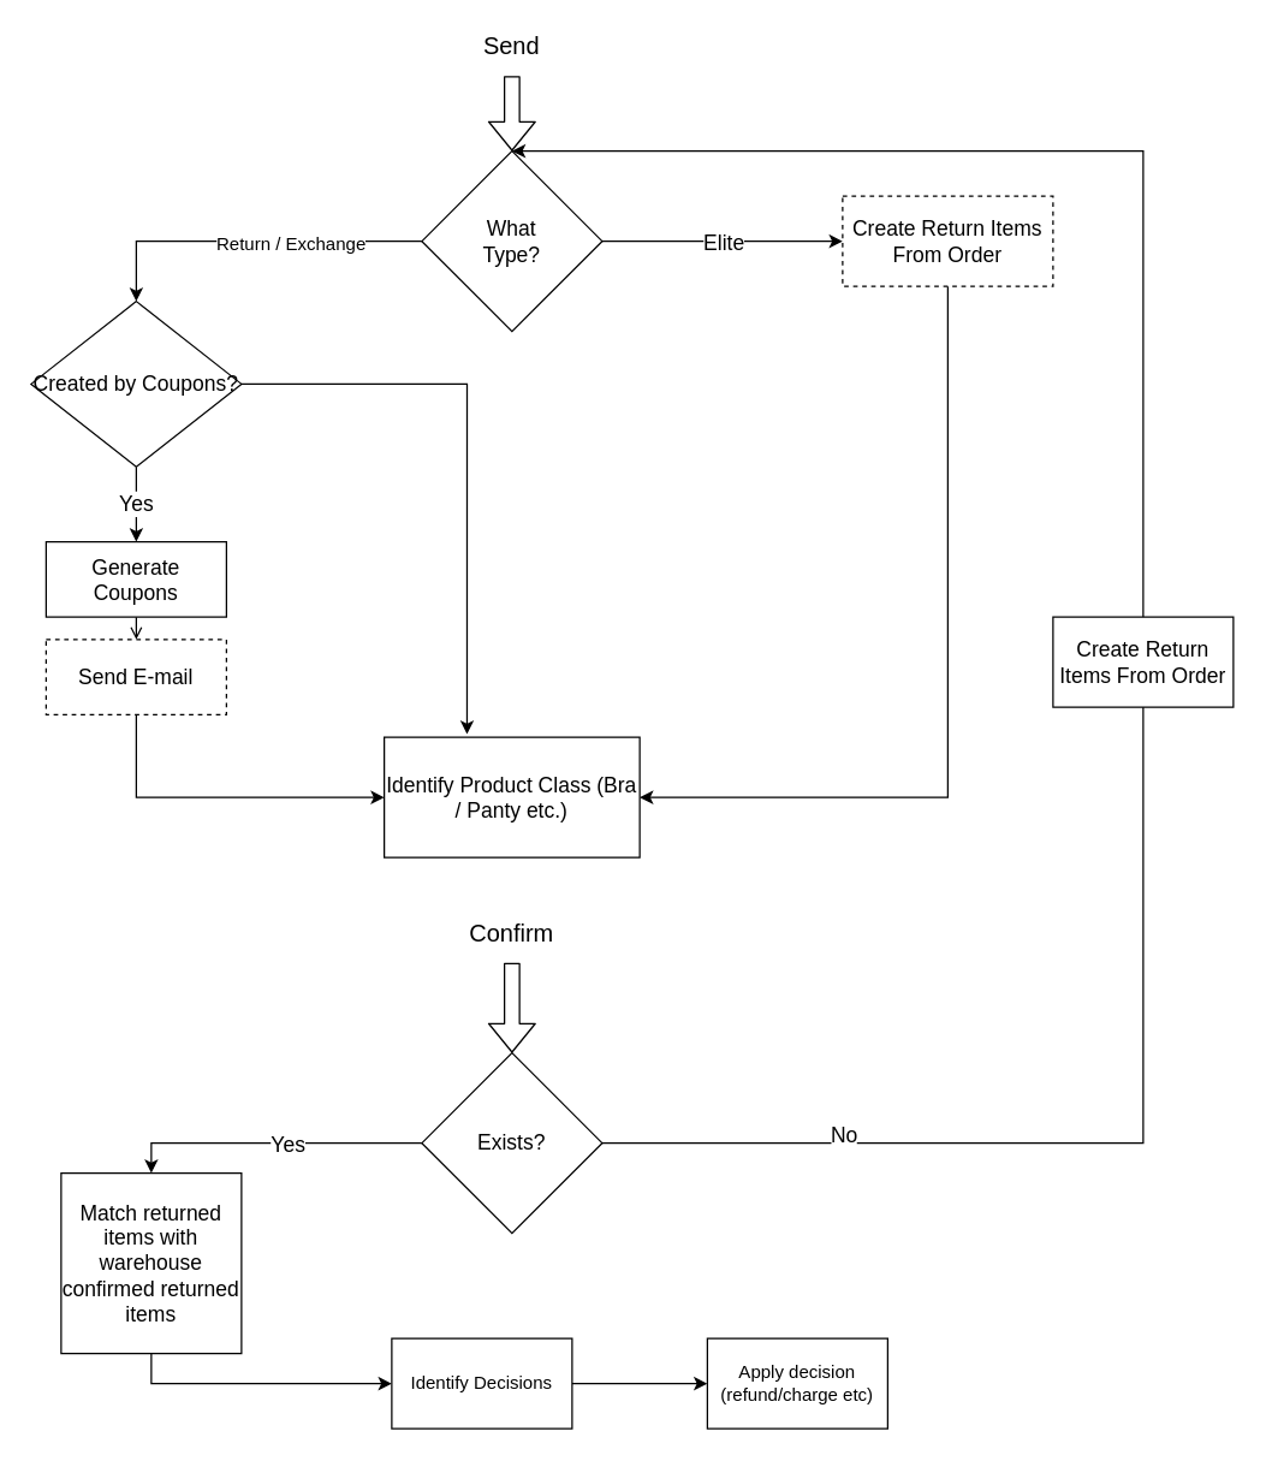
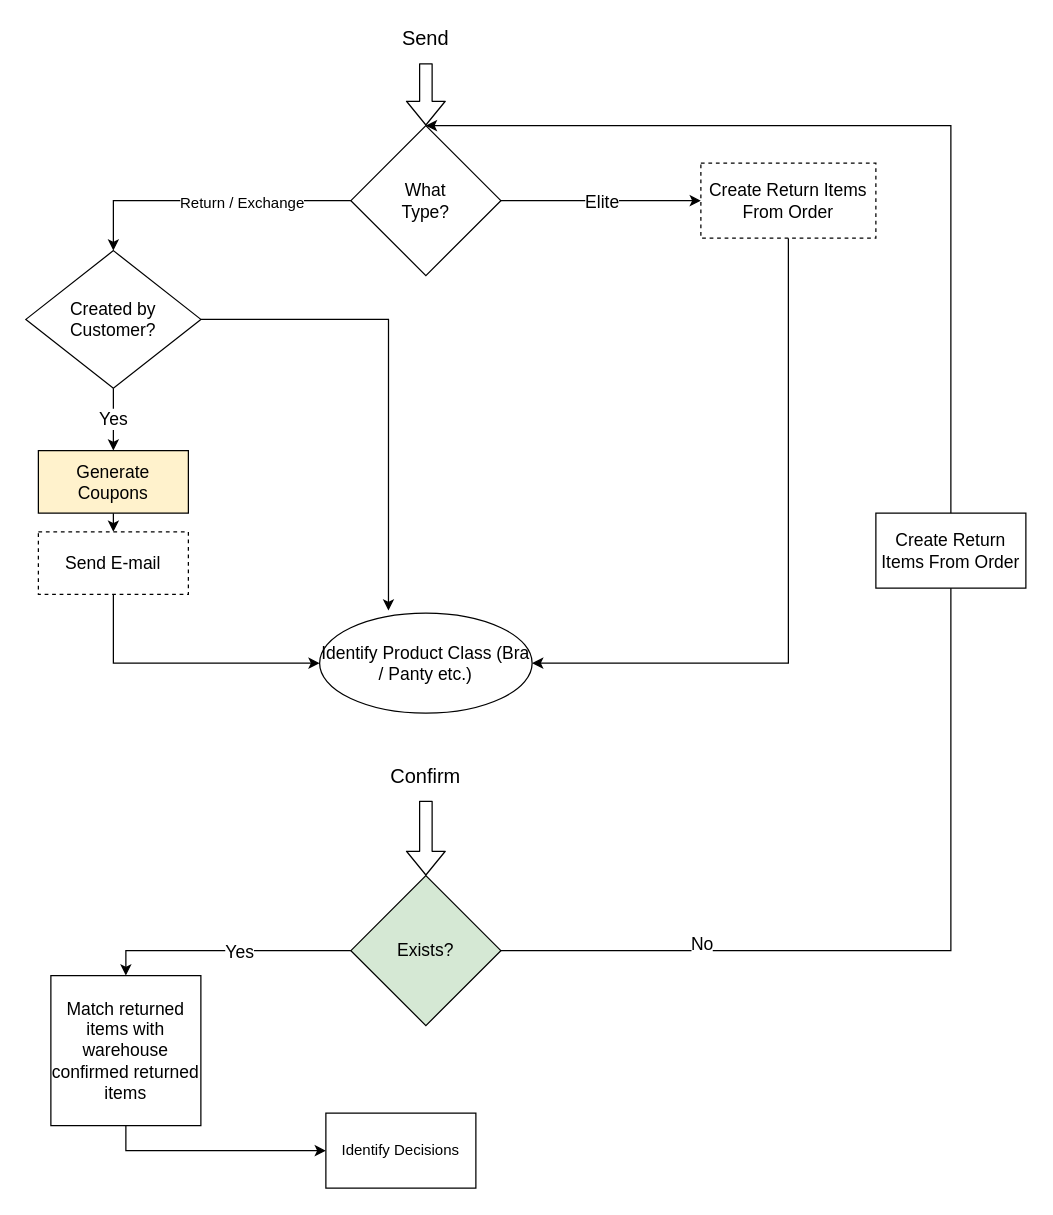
  <mxCell id="0" />
  <mxCell id="1" parent="0" />
  <mxCell id="2" value="" style="shape=flexArrow;endArrow=classic;html=1;" edge="1" parent="1"><mxGeometry width="50" height="50" relative="1" as="geometry"><mxPoint x="340" y="50" as="sourcePoint" /><mxPoint x="340" y="100" as="targetPoint" /></mxGeometry></mxCell>
  <mxCell id="3" value="Send&lt;br style=&quot;font-size: 16px;&quot;&gt;" style="text;html=1;strokeColor=none;fillColor=none;align=center;verticalAlign=middle;whiteSpace=wrap;rounded=0;fontSize=16;" vertex="1" parent="1"><mxGeometry x="320" y="20" width="40" height="20" as="geometry" /></mxCell>
  <mxCell id="4" style="edgeStyle=orthogonalEdgeStyle;rounded=0;orthogonalLoop=1;jettySize=auto;html=1;exitX=1;exitY=0.5;exitDx=0;exitDy=0;entryX=0;entryY=0.5;entryDx=0;entryDy=0;fontSize=14;" edge="1" parent="1" source="8" target="10"><mxGeometry relative="1" as="geometry" /></mxCell>
  <mxCell id="5" value="Elite" style="text;html=1;resizable=0;points=[];align=center;verticalAlign=middle;labelBackgroundColor=#ffffff;fontSize=14;" vertex="1" connectable="0" parent="4"><mxGeometry x="0.2" relative="1" as="geometry"><mxPoint x="-16" as="offset" /></mxGeometry></mxCell>
  <mxCell id="6" style="edgeStyle=orthogonalEdgeStyle;rounded=0;orthogonalLoop=1;jettySize=auto;html=1;exitX=0;exitY=0.5;exitDx=0;exitDy=0;entryX=0.5;entryY=0;entryDx=0;entryDy=0;fontSize=14;" edge="1" parent="1" source="8" target="13"><mxGeometry relative="1" as="geometry" /></mxCell>
  <mxCell id="7" value="&lt;font style=&quot;font-size: 12px&quot;&gt;Return / Exchange&lt;/font&gt;" style="text;html=1;resizable=0;points=[];align=center;verticalAlign=middle;labelBackgroundColor=#ffffff;fontSize=14;" vertex="1" connectable="0" parent="6"><mxGeometry x="-0.059" y="-1" relative="1" as="geometry"><mxPoint x="20" y="1" as="offset" /></mxGeometry></mxCell>
  <mxCell id="8" value="What &lt;br style=&quot;font-size: 14px;&quot;&gt;Type?" style="rhombus;whiteSpace=wrap;html=1;fontSize=14;" vertex="1" parent="1"><mxGeometry x="280" y="100" width="120" height="120" as="geometry" /></mxCell>
  <mxCell id="9" style="edgeStyle=orthogonalEdgeStyle;rounded=0;orthogonalLoop=1;jettySize=auto;html=1;exitX=0.5;exitY=1;exitDx=0;exitDy=0;entryX=1;entryY=0.5;entryDx=0;entryDy=0;fontSize=14;" edge="1" parent="1" source="10" target="16"><mxGeometry relative="1" as="geometry" /></mxCell>
  <mxCell id="10" value="Create Return Items From Order" style="rounded=0;whiteSpace=wrap;html=1;fontSize=14;dashed=1;" vertex="1" parent="1"><mxGeometry x="560" y="130" width="140" height="60" as="geometry" /></mxCell>
  <mxCell id="11" value="Yes" style="edgeStyle=orthogonalEdgeStyle;rounded=0;orthogonalLoop=1;jettySize=auto;html=1;exitX=0.5;exitY=1;exitDx=0;exitDy=0;fontSize=14;" edge="1" parent="1" source="13" target="15"><mxGeometry relative="1" as="geometry" /></mxCell>
  <mxCell id="12" style="edgeStyle=orthogonalEdgeStyle;rounded=0;orthogonalLoop=1;jettySize=auto;html=1;exitX=1;exitY=0.5;exitDx=0;exitDy=0;entryX=0.324;entryY=-0.025;entryDx=0;entryDy=0;entryPerimeter=0;fontSize=14;" edge="1" parent="1" source="13" target="16"><mxGeometry relative="1" as="geometry" /></mxCell>
- <mxCell id="13" value="Created by Coupons?" style="rhombus;whiteSpace=wrap;html=1;fontSize=14;" vertex="1" parent="1"><mxGeometry x="20" y="200" width="140" height="110" as="geometry" /></mxCell>
- <mxCell id="14" style="edgeStyle=orthogonalEdgeStyle;rounded=0;orthogonalLoop=1;jettySize=auto;html=1;exitX=0.5;exitY=1;exitDx=0;exitDy=0;entryX=0.5;entryY=0;entryDx=0;entryDy=0;fontSize=14;endArrow=open;" edge="1" parent="1" source="15" target="18"><mxGeometry relative="1" as="geometry" /></mxCell>
- <mxCell id="15" value="Generate Coupons" style="rounded=0;whiteSpace=wrap;html=1;fontSize=14;" vertex="1" parent="1"><mxGeometry x="30" y="360" width="120" height="50" as="geometry" /></mxCell>
- <mxCell id="16" value="Identify Product Class (Bra / Panty etc.)" style="rounded=0;whiteSpace=wrap;html=1;fontSize=14;" vertex="1" parent="1"><mxGeometry x="255" y="490" width="170" height="80" as="geometry" /></mxCell>
+ <mxCell id="13" value="Created by Customer?" style="rhombus;whiteSpace=wrap;html=1;fontSize=14;" vertex="1" parent="1"><mxGeometry x="20" y="200" width="140" height="110" as="geometry" /></mxCell>
+ <mxCell id="14" style="edgeStyle=orthogonalEdgeStyle;rounded=0;orthogonalLoop=1;jettySize=auto;html=1;exitX=0.5;exitY=1;exitDx=0;exitDy=0;entryX=0.5;entryY=0;entryDx=0;entryDy=0;fontSize=14;" edge="1" parent="1" source="15" target="18"><mxGeometry relative="1" as="geometry" /></mxCell>
+ <mxCell id="15" value="Generate Coupons" style="rounded=0;whiteSpace=wrap;html=1;fontSize=14;fillColor=#fff2cc;" vertex="1" parent="1"><mxGeometry x="30" y="360" width="120" height="50" as="geometry" /></mxCell>
+ <mxCell id="16" value="Identify Product Class (Bra / Panty etc.)" style="ellipse;whiteSpace=wrap;html=1;fontSize=14;" vertex="1" parent="1"><mxGeometry x="255" y="490" width="170" height="80" as="geometry" /></mxCell>
  <mxCell id="17" style="edgeStyle=orthogonalEdgeStyle;rounded=0;orthogonalLoop=1;jettySize=auto;html=1;exitX=0.5;exitY=1;exitDx=0;exitDy=0;entryX=0;entryY=0.5;entryDx=0;entryDy=0;fontSize=14;" edge="1" parent="1" source="18" target="16"><mxGeometry relative="1" as="geometry" /></mxCell>
  <mxCell id="18" value="Send E-mail" style="rounded=0;whiteSpace=wrap;html=1;fontSize=14;dashed=1;" vertex="1" parent="1"><mxGeometry x="30" y="425" width="120" height="50" as="geometry" /></mxCell>
  <mxCell id="19" value="Confirm&lt;br style=&quot;font-size: 16px&quot;&gt;" style="text;html=1;strokeColor=none;fillColor=none;align=center;verticalAlign=middle;whiteSpace=wrap;rounded=0;fontSize=16;" vertex="1" parent="1"><mxGeometry x="300" y="610" width="80" height="20" as="geometry" /></mxCell>
  <mxCell id="20" style="edgeStyle=orthogonalEdgeStyle;rounded=0;orthogonalLoop=1;jettySize=auto;html=1;exitX=1;exitY=0.5;exitDx=0;exitDy=0;fontSize=14;entryX=0.5;entryY=0;entryDx=0;entryDy=0;" edge="1" parent="1" source="24" target="8"><mxGeometry relative="1" as="geometry"><mxPoint x="750" y="530" as="targetPoint" /><Array as="points"><mxPoint x="760" y="760" /><mxPoint x="760" y="100" /></Array></mxGeometry></mxCell>
  <mxCell id="21" value="No" style="text;html=1;resizable=0;points=[];align=center;verticalAlign=middle;labelBackgroundColor=#ffffff;fontSize=14;" vertex="1" connectable="0" parent="20"><mxGeometry x="-0.212" y="2" relative="1" as="geometry"><mxPoint x="-198" y="201" as="offset" /></mxGeometry></mxCell>
  <mxCell id="22" style="edgeStyle=orthogonalEdgeStyle;rounded=0;orthogonalLoop=1;jettySize=auto;html=1;exitX=0;exitY=0.5;exitDx=0;exitDy=0;fontSize=14;entryX=0.5;entryY=0;entryDx=0;entryDy=0;" edge="1" parent="1" source="24" target="27"><mxGeometry relative="1" as="geometry"><mxPoint x="130" y="760" as="targetPoint" /></mxGeometry></mxCell>
  <mxCell id="23" value="Yes" style="text;html=1;resizable=0;points=[];align=center;verticalAlign=middle;labelBackgroundColor=#ffffff;fontSize=14;" vertex="1" connectable="0" parent="22"><mxGeometry x="0.213" y="-1" relative="1" as="geometry"><mxPoint x="31" y="1" as="offset" /></mxGeometry></mxCell>
- <mxCell id="24" value="Exists?" style="rhombus;whiteSpace=wrap;html=1;fontSize=14;" vertex="1" parent="1"><mxGeometry x="280" y="700" width="120" height="120" as="geometry" /></mxCell>
+ <mxCell id="24" value="Exists?" style="rhombus;whiteSpace=wrap;html=1;fontSize=14;fillColor=#d5e8d4;" vertex="1" parent="1"><mxGeometry x="280" y="700" width="120" height="120" as="geometry" /></mxCell>
  <mxCell id="25" value="" style="shape=flexArrow;endArrow=classic;html=1;entryX=0.5;entryY=0;entryDx=0;entryDy=0;" edge="1" parent="1" target="24"><mxGeometry width="50" height="50" relative="1" as="geometry"><mxPoint x="340" y="640" as="sourcePoint" /><mxPoint x="480" y="430" as="targetPoint" /></mxGeometry></mxCell>
  <mxCell id="26" style="edgeStyle=orthogonalEdgeStyle;rounded=0;orthogonalLoop=1;jettySize=auto;html=1;exitX=0.5;exitY=1;exitDx=0;exitDy=0;fontSize=14;" edge="1" parent="1" source="27" target="29"><mxGeometry relative="1" as="geometry" /></mxCell>
  <mxCell id="27" value="Match returned items with warehouse confirmed returned items" style="rounded=0;whiteSpace=wrap;html=1;fontSize=14;" vertex="1" parent="1"><mxGeometry x="40" y="780" width="120" height="120" as="geometry" /></mxCell>
- <mxCell id="28" style="edgeStyle=orthogonalEdgeStyle;rounded=0;orthogonalLoop=1;jettySize=auto;html=1;exitX=1;exitY=0.5;exitDx=0;exitDy=0;entryX=0;entryY=0.5;entryDx=0;entryDy=0;fontSize=14;" edge="1" parent="1" source="29" target="30"><mxGeometry relative="1" as="geometry" /></mxCell>
  <mxCell id="29" value="Identify Decisions" style="rounded=0;whiteSpace=wrap;html=1;" vertex="1" parent="1"><mxGeometry x="260" y="890" width="120" height="60" as="geometry" /></mxCell>
- <mxCell id="30" value="Apply decision&lt;br&gt;(refund/charge etc)&lt;br&gt;" style="rounded=0;whiteSpace=wrap;html=1;" vertex="1" parent="1"><mxGeometry x="470" y="890" width="120" height="60" as="geometry" /></mxCell>
  <mxCell id="31" value="Create Return Items From Order" style="rounded=0;whiteSpace=wrap;html=1;fontSize=14;" vertex="1" parent="1"><mxGeometry x="700" y="410" width="120" height="60" as="geometry" /></mxCell>
